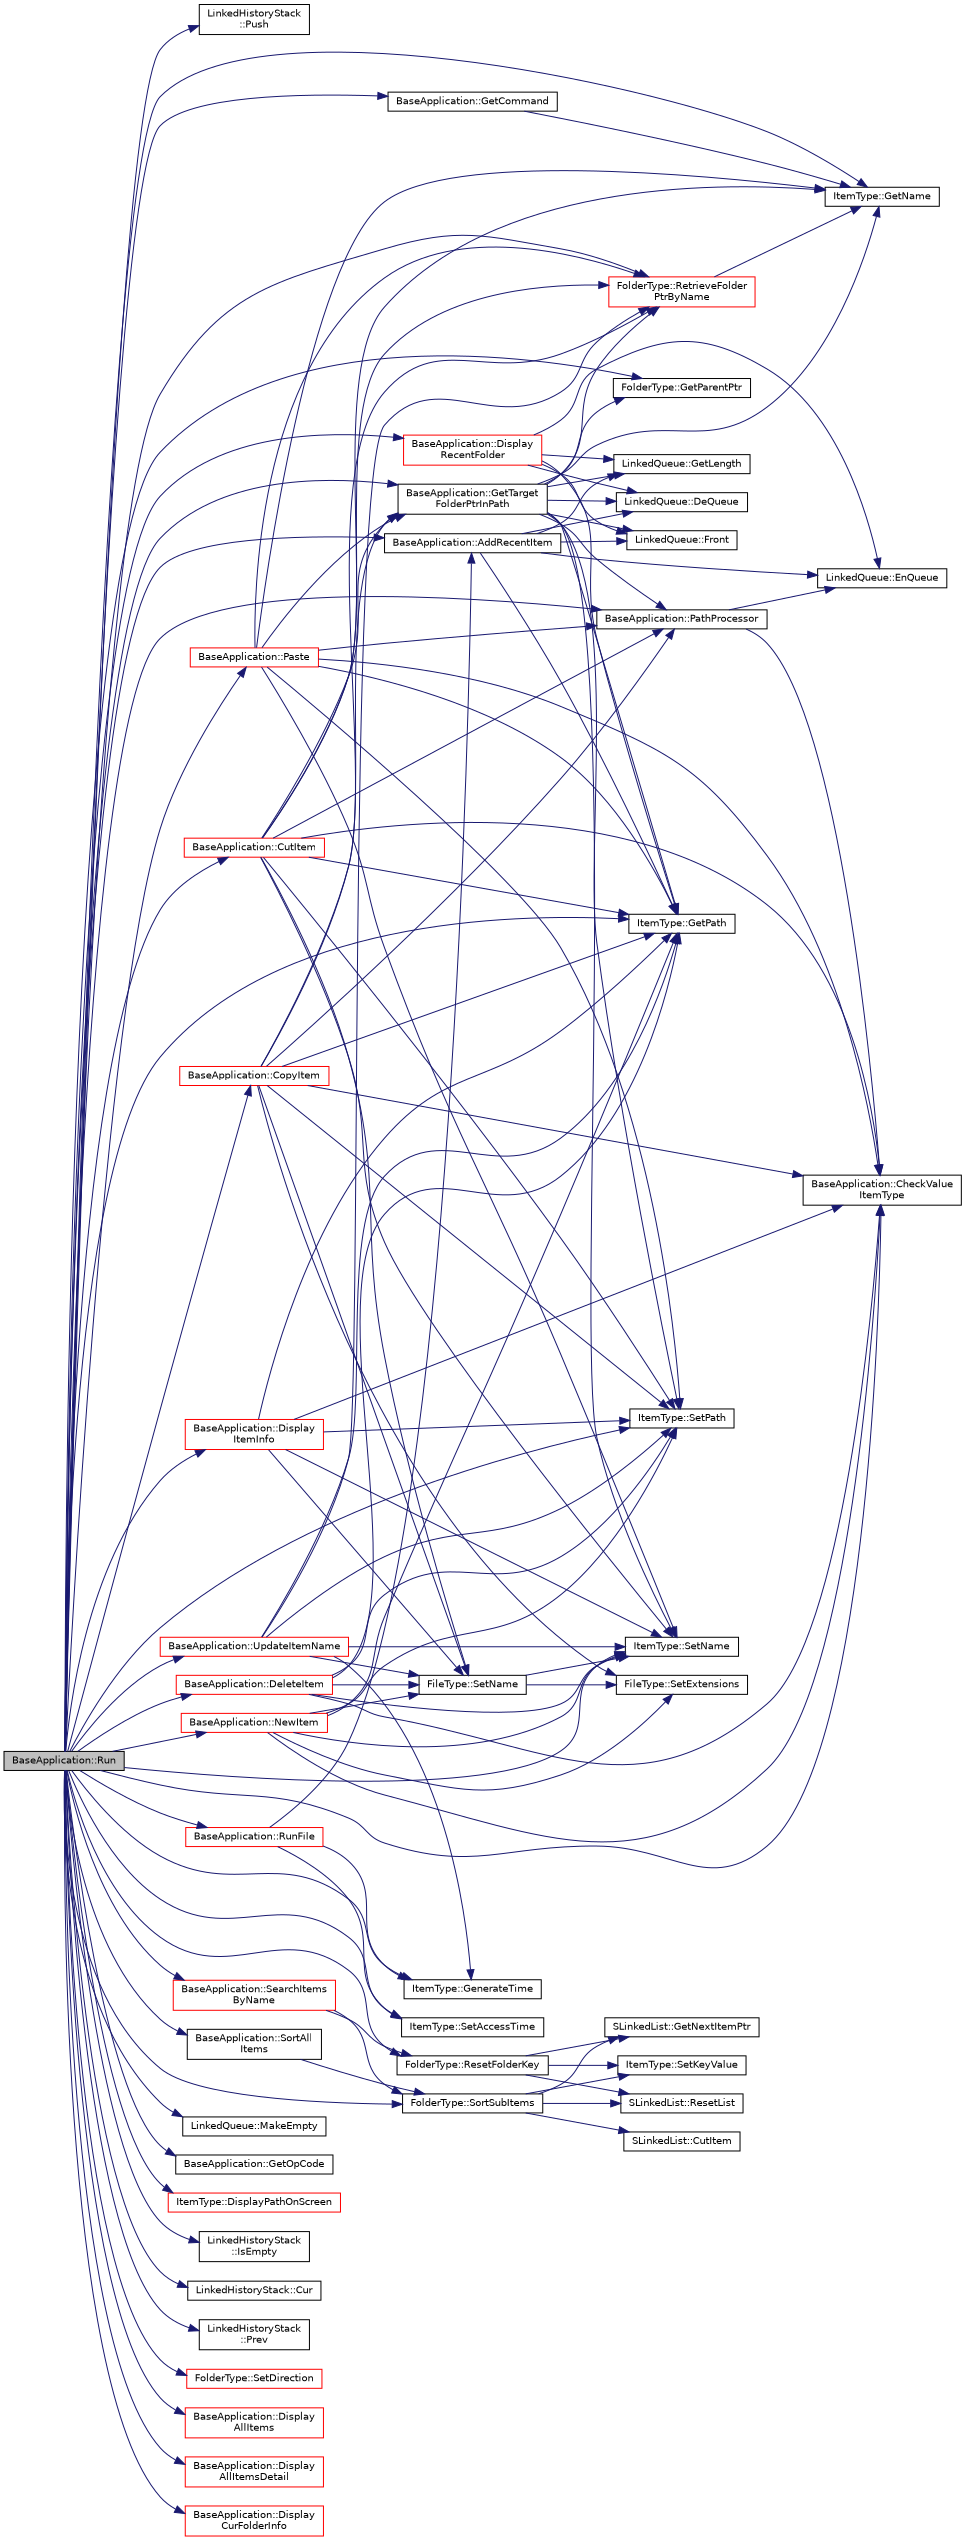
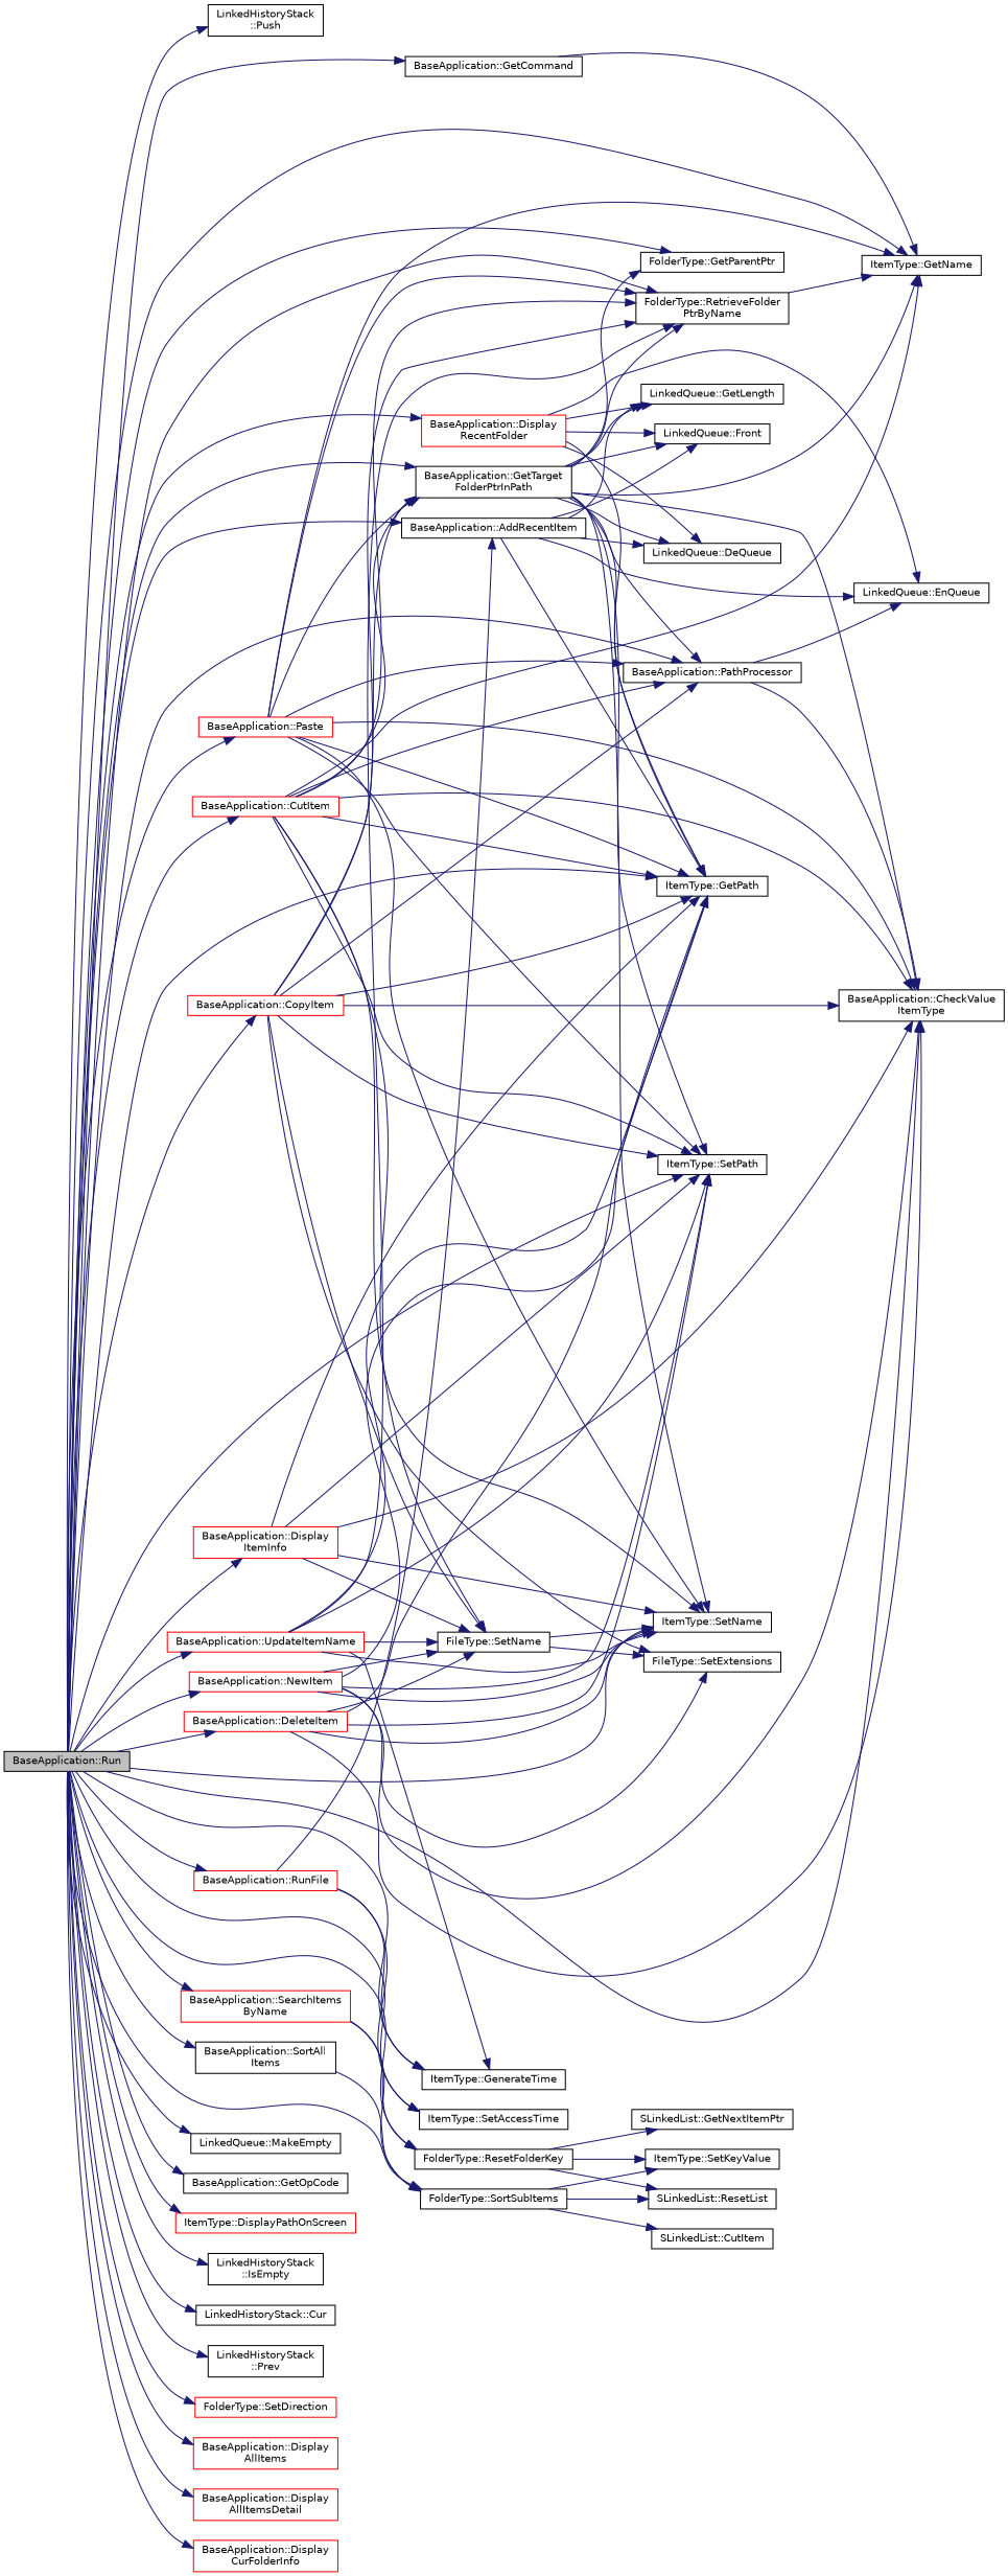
  digraph {
    rankdir=LR
    node [color=black fillcolor=white fontname=Helvetica fontsize=10 shape=record style=filled]
    edge [color=midnightblue fontname=Helvetica fontsize=10 labelfontname=Helvetica labelfontsize=10 style=solid]
    n1 [fillcolor=grey75 fontcolor=black height=0.2 label="BaseApplication::Run" width=0.4]
    n2 [height=0.2 label="LinkedHistoryStack\l::Push" width=0.4]
    n3 [height=0.2 label="BaseApplication::GetCommand" width=0.4]
    n4 [height=0.2 label="ItemType::GetName" width=0.4]
    n5 [height=0.2 label="FolderType::ResetFolderKey" width=0.4]
    n6 [height=0.2 label="FolderType::SortSubItems" width=0.4]
    n7 [height=0.2 label="LinkedQueue::MakeEmpty" width=0.4]
    n8 [height=0.2 label="BaseApplication::GetOpCode" width=0.4]
    n9 [color=red height=0.2 label="ItemType::DisplayPathOnScreen" width=0.4]
    n10 [height=0.2 label="FolderType::GetParentPtr" width=0.4]
    n11 [height=0.2 label="BaseApplication::AddRecentItem" width=0.4]
    n12 [height=0.2 label="ItemType::GetPath" width=0.4]
    n13 [height=0.2 label="ItemType::GenerateTime" width=0.4]
    n14 [height=0.2 label="ItemType::SetAccessTime" width=0.4]
    n15 [height=0.2 label="LinkedHistoryStack\l::IsEmpty" width=0.4]
    n16 [height=0.2 label="LinkedHistoryStack::Cur" width=0.4]
    n17 [height=0.2 label="LinkedHistoryStack\l::Prev" width=0.4]
    n18 [height=0.2 label="BaseApplication::PathProcessor" width=0.4]
    n19 [height=0.2 label="BaseApplication::CheckValue\lItemType" width=0.4]
    n20 [height=0.2 label="ItemType::SetName" width=0.4]
    n21 [height=0.2 label="ItemType::SetPath" width=0.4]
-   n22 [color=red height=0.2 label="FolderType::RetrieveFolder\lPtrByName" width=0.4]
+   n22 [height=0.2 label="FolderType::RetrieveFolder\lPtrByName" width=0.4]
    n23 [height=0.2 label="BaseApplication::GetTarget\lFolderPtrInPath" width=0.4]
    n24 [color=red height=0.2 label="BaseApplication::NewItem" width=0.4]
    n25 [color=red height=0.2 label="BaseApplication::RunFile" width=0.4]
    n26 [color=red height=0.2 label="BaseApplication::DeleteItem" width=0.4]
    n27 [color=red height=0.2 label="BaseApplication::UpdateItemName" width=0.4]
    n28 [height=0.2 label="BaseApplication::SortAll\lItems" width=0.4]
    n29 [color=red height=0.2 label="BaseApplication::CopyItem" width=0.4]
    n30 [color=red height=0.2 label="BaseApplication::Paste" width=0.4]
    n31 [color=red height=0.2 label="BaseApplication::CutItem" width=0.4]
    n32 [color=red height=0.2 label="BaseApplication::SearchItems\lByName" width=0.4]
    n33 [color=red height=0.2 label="FolderType::SetDirection" width=0.4]
    n34 [color=red height=0.2 label="BaseApplication::Display\lAllItems" width=0.4]
    n35 [color=red height=0.2 label="BaseApplication::Display\lAllItemsDetail" width=0.4]
    n36 [color=red height=0.2 label="BaseApplication::Display\lItemInfo" width=0.4]
    n37 [color=red height=0.2 label="BaseApplication::Display\lCurFolderInfo" width=0.4]
    n38 [color=red height=0.2 label="BaseApplication::Display\lRecentFolder" width=0.4]
    n39 [height=0.2 label="SLinkedList::ResetList" width=0.4]
    n40 [height=0.2 label="SLinkedList::GetNextItemPtr" width=0.4]
    n41 [height=0.2 label="ItemType::SetKeyValue" width=0.4]
    n42 [height=0.2 label="SLinkedList::CutItem" width=0.4]
    n43 [height=0.2 label="LinkedQueue::GetLength" width=0.4]
    n44 [height=0.2 label="LinkedQueue::EnQueue" width=0.4]
    n45 [height=0.2 label="LinkedQueue::DeQueue" width=0.4]
    n46 [height=0.2 label="LinkedQueue::Front" width=0.4]
    n47 [height=0.2 label="FileType::SetName" width=0.4]
    n48 [height=0.2 label="FileType::SetExtensions" width=0.4]
    n1 -> n2
    n1 -> n3
    n1 -> n4
    n1 -> n5
    n1 -> n6
    n1 -> n7
    n1 -> n8
    n1 -> n9
    n1 -> n10
    n1 -> n11
    n1 -> n12
    n1 -> n13
    n1 -> n14
    n1 -> n15
    n1 -> n16
    n1 -> n17
    n1 -> n18
    n1 -> n19
    n1 -> n20
    n1 -> n21
    n1 -> n22
    n1 -> n23
    n1 -> n24
    n1 -> n25
    n1 -> n26
    n1 -> n27
    n1 -> n28
    n1 -> n29
    n1 -> n30
    n1 -> n31
    n1 -> n32
    n1 -> n33
    n1 -> n34
    n1 -> n35
    n1 -> n36
    n1 -> n37
    n1 -> n38
    n3 -> n4
    n5 -> n39
    n5 -> n40
    n5 -> n41
    n6 -> n39
-   n6 -> n40
    n6 -> n41
    n6 -> n42
    n11 -> n12
    n11 -> n43
    n11 -> n44
    n11 -> n45
    n11 -> n46
    n18 -> n19
    n18 -> n44
    n22 -> n4
    n23 -> n4
    n23 -> n10
    n23 -> n12
    n23 -> n18
+   n23 -> n19
    n23 -> n20
    n23 -> n21
    n23 -> n22
    n23 -> n43
    n23 -> n45
    n23 -> n46
    n24 -> n12
    n24 -> n19
    n24 -> n20
    n24 -> n21
    n24 -> n47
    n24 -> n48
    n25 -> n11
    n25 -> n13
    n25 -> n14
    n26 -> n12
    n26 -> n19
    n26 -> n20
    n26 -> n21
    n26 -> n47
    n27 -> n12
    n27 -> n13
    n27 -> n20
    n27 -> n21
    n27 -> n22
    n27 -> n47
    n28 -> n6
    n29 -> n12
    n29 -> n18
    n29 -> n19
    n29 -> n21
    n29 -> n22
    n29 -> n23
    n29 -> n47
    n29 -> n48
    n30 -> n4
    n30 -> n12
    n30 -> n18
    n30 -> n19
    n30 -> n20
    n30 -> n21
    n30 -> n22
    n30 -> n23
    n31 -> n4
    n31 -> n12
    n31 -> n18
    n31 -> n19
    n31 -> n20
    n31 -> n21
    n31 -> n22
    n31 -> n23
    n31 -> n47
    n32 -> n5
    n32 -> n6
    n36 -> n12
    n36 -> n19
    n36 -> n20
    n36 -> n21
    n36 -> n47
    n38 -> n12
    n38 -> n43
    n38 -> n44
    n38 -> n45
    n38 -> n46
    n47 -> n20
    n47 -> n48
  }
